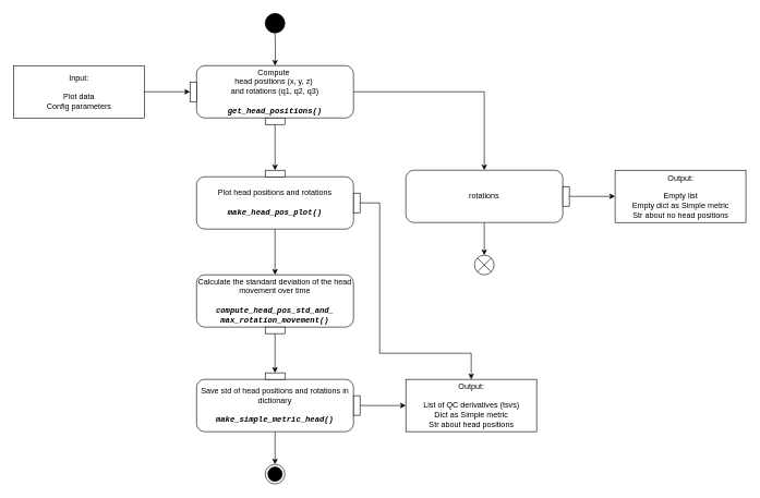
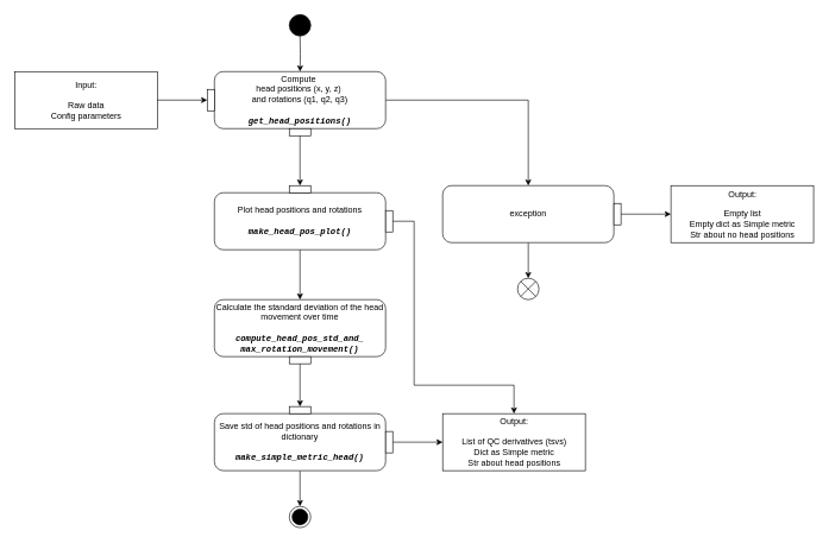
  <mxCell id="0" />
  <mxCell id="1" parent="0" />
  <mxCell id="2" value="Output:&lt;br&gt;&lt;br&gt;List of QC derivatives (tsvs)&lt;br&gt;Dict as Simple metric&lt;br&gt;Str about head positions" style="html=1;dashed=0;fontFamily=Helvetica;fontSize=12;fontColor=rgb(0, 0, 0);align=center;strokeColor=rgb(0, 0, 0);fillColor=rgb(255, 255, 255);" parent="1" vertex="1"><mxGeometry x="620" y="580" width="200" height="80" as="geometry" /></mxCell>
- <mxCell id="3" value="Input:&lt;br&gt;&lt;br&gt;Plot data&lt;br&gt;Config parameters" style="html=1;" parent="1" vertex="1"><mxGeometry x="20" y="100" width="200" height="80" as="geometry" /></mxCell>
+ <mxCell id="3" value="Input:&lt;br&gt;&lt;br&gt;Raw data&lt;br&gt;Config parameters" style="html=1;" parent="1" vertex="1"><mxGeometry x="20" y="100" width="200" height="80" as="geometry" /></mxCell>
  <mxCell id="4" value="" style="edgeStyle=orthogonalEdgeStyle;rounded=0;orthogonalLoop=1;jettySize=auto;html=1;fontFamily=Courier New;fontSize=12;" parent="1" source="23" target="27" edge="1"><mxGeometry relative="1" as="geometry" /></mxCell>
  <mxCell id="5" value="" style="edgeStyle=orthogonalEdgeStyle;rounded=0;orthogonalLoop=1;jettySize=auto;html=1;fontFamily=Courier New;fontSize=12;" parent="1" source="26" target="2" edge="1"><mxGeometry relative="1" as="geometry" /></mxCell>
  <mxCell id="6" value="" style="edgeStyle=orthogonalEdgeStyle;rounded=0;orthogonalLoop=1;jettySize=auto;html=1;fontFamily=Courier New;fontSize=12;" parent="1" source="25" edge="1"><mxGeometry relative="1" as="geometry"><mxPoint x="420" y="710" as="targetPoint" /></mxGeometry></mxCell>
  <mxCell id="7" value="Output:&lt;br&gt;&lt;br&gt;Empty list&lt;br&gt;Empty dict as Simple metric&lt;br&gt;Str about no head positions" style="html=1;dashed=0;fontFamily=Helvetica;fontSize=12;fontColor=rgb(0, 0, 0);align=center;strokeColor=rgb(0, 0, 0);fillColor=rgb(255, 255, 255);" parent="1" vertex="1"><mxGeometry x="940" y="260" width="200" height="80" as="geometry" /></mxCell>
  <mxCell id="8" value="" style="shape=sumEllipse;perimeter=ellipsePerimeter;whiteSpace=wrap;html=1;backgroundOutline=1;fontFamily=Courier New;fontSize=12;" parent="1" vertex="1"><mxGeometry x="725" y="390" width="30" height="30" as="geometry" /></mxCell>
  <mxCell id="9" value="" style="edgeStyle=orthogonalEdgeStyle;rounded=0;orthogonalLoop=1;jettySize=auto;html=1;fontFamily=Courier New;fontSize=12;" parent="1" target="15" edge="1"><mxGeometry relative="1" as="geometry"><mxPoint x="420" y="50" as="sourcePoint" /></mxGeometry></mxCell>
  <mxCell id="10" style="edgeStyle=orthogonalEdgeStyle;rounded=0;orthogonalLoop=1;jettySize=auto;html=1;entryX=0.5;entryY=0;entryDx=0;entryDy=0;fontFamily=Courier New;fontSize=12;" parent="1" source="15" target="19" edge="1"><mxGeometry relative="1" as="geometry" /></mxCell>
  <mxCell id="11" value="" style="edgeStyle=orthogonalEdgeStyle;rounded=0;orthogonalLoop=1;jettySize=auto;html=1;fontFamily=Courier New;fontSize=12;" parent="1" source="20" target="7" edge="1"><mxGeometry relative="1" as="geometry" /></mxCell>
  <mxCell id="12" value="" style="edgeStyle=orthogonalEdgeStyle;rounded=0;orthogonalLoop=1;jettySize=auto;html=1;fontFamily=Courier New;fontSize=12;" parent="1" source="19" target="8" edge="1"><mxGeometry relative="1" as="geometry" /></mxCell>
  <mxCell id="13" value="" style="edgeStyle=orthogonalEdgeStyle;rounded=0;orthogonalLoop=1;jettySize=auto;html=1;fontFamily=Courier New;fontSize=12;" parent="1" source="3" target="17" edge="1"><mxGeometry relative="1" as="geometry" /></mxCell>
  <mxCell id="14" value="" style="group" parent="1" vertex="1" connectable="0"><mxGeometry x="290" y="100" width="250" height="90" as="geometry" /></mxCell>
  <mxCell id="15" value="&lt;div style=&quot;border-color: var(--border-color);&quot;&gt;Compute&amp;nbsp;&lt;/div&gt;&lt;div style=&quot;border-color: var(--border-color);&quot;&gt;head positions (x, y, z)&amp;nbsp;&lt;/div&gt;&lt;div style=&quot;border-color: var(--border-color);&quot;&gt;and rotations (q1, q2, q3)&lt;/div&gt;&lt;br style=&quot;border-color: var(--border-color);&quot;&gt;&lt;div style=&quot;border-color: var(--border-color);&quot;&gt;&lt;font style=&quot;border-color: var(--border-color);&quot; face=&quot;Courier New&quot;&gt;&lt;b style=&quot;border-color: var(--border-color);&quot;&gt;&lt;i style=&quot;border-color: var(--border-color);&quot;&gt;get_head_positions()&lt;/i&gt;&lt;/b&gt;&lt;/font&gt;&lt;/div&gt;" style="html=1;align=center;verticalAlign=middle;rounded=1;absoluteArcSize=1;arcSize=25;dashed=0;fontFamily=Helvetica;fontSize=12;whiteSpace=wrap;container=0;noLabel=0;imageAlign=center;" parent="14" vertex="1"><mxGeometry x="10" width="240" height="80" as="geometry" /></mxCell>
  <mxCell id="16" value="pinOut 2" style="fontStyle=0;labelPosition=center;verticalLabelPosition=bottom;align=center;verticalAlign=top;spacingLeft=2;fontFamily=Helvetica;fontSize=12;resizable=0;container=0;noLabel=1;" parent="14" vertex="1"><mxGeometry x="115" y="80" width="30" height="10" as="geometry" /></mxCell>
  <mxCell id="17" value="pinIn 2" style="fontStyle=0;labelPosition=left;verticalLabelPosition=middle;align=right;verticalAlign=middle;spacingLeft=2;fontFamily=Helvetica;fontSize=12;flipH=0;resizable=0;container=0;noLabel=1;" parent="14" vertex="1"><mxGeometry y="25" width="10" height="30" as="geometry" /></mxCell>
  <mxCell id="18" value="" style="group" parent="1" vertex="1" connectable="0"><mxGeometry x="620" y="260" width="250" height="80" as="geometry" /></mxCell>
- <mxCell id="19" value="rotations" style="html=1;align=center;verticalAlign=middle;rounded=1;absoluteArcSize=1;arcSize=25;dashed=0;fontFamily=Helvetica;fontSize=12;whiteSpace=wrap;container=0;noLabel=0;imageAlign=center;" parent="18" vertex="1"><mxGeometry width="240" height="80" as="geometry" /></mxCell>
+ <mxCell id="19" value="exception" style="html=1;align=center;verticalAlign=middle;rounded=1;absoluteArcSize=1;arcSize=25;dashed=0;fontFamily=Helvetica;fontSize=12;whiteSpace=wrap;container=0;noLabel=0;imageAlign=center;" parent="18" vertex="1"><mxGeometry width="240" height="80" as="geometry" /></mxCell>
  <mxCell id="20" value="pinOut 1" style="fontStyle=0;labelPosition=right;verticalLabelPosition=middle;align=left;verticalAlign=middle;spacingLeft=2;fontFamily=Helvetica;fontSize=12;resizable=0;container=0;noLabel=1;" parent="18" vertex="1"><mxGeometry x="240" y="25" width="10" height="30" as="geometry" /></mxCell>
  <mxCell id="21" value="" style="group" parent="1" vertex="1" connectable="0"><mxGeometry x="300" y="420" width="240" height="90" as="geometry" /></mxCell>
  <mxCell id="22" value="&lt;div&gt;Calculate the standard deviation of the head movement over time&lt;/div&gt;&lt;br&gt;&lt;div&gt;&lt;font face=&quot;Courier New&quot;&gt;&lt;b&gt;&lt;i&gt;compute_head_pos_std_and_&lt;/i&gt;&lt;/b&gt;&lt;/font&gt;&lt;/div&gt;&lt;div&gt;&lt;b style=&quot;font-family: &amp;quot;Courier New&amp;quot;; background-color: initial;&quot;&gt;&lt;i&gt;max_rotation_movement()&lt;/i&gt;&lt;/b&gt;&lt;br&gt;&lt;/div&gt;" style="html=1;align=center;verticalAlign=middle;rounded=1;absoluteArcSize=1;arcSize=25;dashed=0;fontFamily=Helvetica;fontSize=12;whiteSpace=wrap;container=0;noLabel=0;imageAlign=center;" parent="21" vertex="1"><mxGeometry width="240" height="80" as="geometry" /></mxCell>
  <mxCell id="23" value="pinOut 2" style="fontStyle=0;labelPosition=center;verticalLabelPosition=bottom;align=center;verticalAlign=top;spacingLeft=2;fontFamily=Helvetica;fontSize=12;resizable=0;container=0;noLabel=1;" parent="21" vertex="1"><mxGeometry x="105" y="80" width="30" height="10" as="geometry" /></mxCell>
  <mxCell id="24" value="" style="group" parent="1" vertex="1" connectable="0"><mxGeometry x="300" y="570" width="250" height="90" as="geometry" /></mxCell>
  <mxCell id="25" value="&lt;div&gt;Save std of head positions and rotations in dictionary&lt;/div&gt;&lt;br&gt;&lt;font face=&quot;Courier New&quot;&gt;&lt;b&gt;&lt;i&gt;make_simple_metric_head()&lt;/i&gt;&lt;/b&gt;&lt;/font&gt;" style="html=1;align=center;verticalAlign=middle;rounded=1;absoluteArcSize=1;arcSize=25;dashed=0;fontFamily=Helvetica;fontSize=12;whiteSpace=wrap;container=0;noLabel=0;imageAlign=center;" parent="24" vertex="1"><mxGeometry y="10" width="240" height="80" as="geometry" /></mxCell>
  <mxCell id="26" value="pinOut 1" style="fontStyle=0;labelPosition=right;verticalLabelPosition=middle;align=left;verticalAlign=middle;spacingLeft=2;fontFamily=Helvetica;fontSize=12;resizable=0;container=0;noLabel=1;" parent="24" vertex="1"><mxGeometry x="240" y="35" width="10" height="30" as="geometry" /></mxCell>
  <mxCell id="27" value="pinIn 1" style="fontStyle=0;labelPosition=center;verticalLabelPosition=top;align=center;verticalAlign=bottom;spacingLeft=2;fontFamily=Helvetica;fontSize=12;resizable=0;container=0;noLabel=1;" parent="24" vertex="1"><mxGeometry x="105" width="30" height="10" as="geometry" /></mxCell>
  <mxCell id="28" value="" style="group;flipH=1;" parent="1" vertex="1" connectable="0"><mxGeometry x="300" y="260" width="250" height="90" as="geometry" /></mxCell>
  <mxCell id="29" value="&lt;div style=&quot;border-color: var(--border-color);&quot;&gt;Plot head positions and rotations&lt;/div&gt;&lt;br style=&quot;border-color: var(--border-color);&quot;&gt;&lt;font style=&quot;border-color: var(--border-color);&quot; face=&quot;Courier New&quot;&gt;&lt;b style=&quot;border-color: var(--border-color);&quot;&gt;&lt;i style=&quot;border-color: var(--border-color);&quot;&gt;make_head_pos_plot()&lt;/i&gt;&lt;/b&gt;&lt;/font&gt;" style="html=1;align=center;verticalAlign=middle;rounded=1;absoluteArcSize=1;arcSize=25;dashed=0;fontFamily=Helvetica;fontSize=12;whiteSpace=wrap;container=0;noLabel=0;imageAlign=center;" parent="28" vertex="1"><mxGeometry y="10" width="240" height="80" as="geometry" /></mxCell>
  <mxCell id="30" value="pinIn 2" style="fontStyle=0;labelPosition=left;verticalLabelPosition=middle;align=right;verticalAlign=middle;spacingLeft=2;fontFamily=Helvetica;fontSize=12;flipH=0;resizable=0;container=0;noLabel=1;" parent="28" vertex="1"><mxGeometry x="240" y="35" width="10" height="30" as="geometry" /></mxCell>
  <mxCell id="31" value="pinIn 1" style="fontStyle=0;labelPosition=center;verticalLabelPosition=top;align=center;verticalAlign=bottom;spacingLeft=2;fontFamily=Helvetica;fontSize=12;resizable=0;container=0;noLabel=1;" parent="28" vertex="1"><mxGeometry x="105" width="30" height="10" as="geometry" /></mxCell>
  <mxCell id="32" value="" style="edgeStyle=orthogonalEdgeStyle;rounded=0;orthogonalLoop=1;jettySize=auto;html=1;" parent="1" source="16" target="31" edge="1"><mxGeometry relative="1" as="geometry" /></mxCell>
  <mxCell id="33" value="" style="edgeStyle=orthogonalEdgeStyle;rounded=0;orthogonalLoop=1;jettySize=auto;html=1;" parent="1" source="29" target="22" edge="1"><mxGeometry relative="1" as="geometry" /></mxCell>
  <mxCell id="34" style="edgeStyle=orthogonalEdgeStyle;rounded=0;orthogonalLoop=1;jettySize=auto;html=1;entryX=0.5;entryY=0;entryDx=0;entryDy=0;" parent="1" source="30" target="2" edge="1"><mxGeometry relative="1" as="geometry"><Array as="points"><mxPoint x="580" y="310" /><mxPoint x="580" y="540" /><mxPoint x="720" y="540" /></Array></mxGeometry></mxCell>
  <mxCell id="35" value="" style="ellipse;fillColor=strokeColor;html=1;" parent="1" vertex="1"><mxGeometry x="405" y="20" width="30" height="30" as="geometry" /></mxCell>
  <mxCell id="36" value="" style="ellipse;html=1;shape=endState;fillColor=strokeColor;" parent="1" vertex="1"><mxGeometry x="405" y="710" width="30" height="30" as="geometry" /></mxCell>
